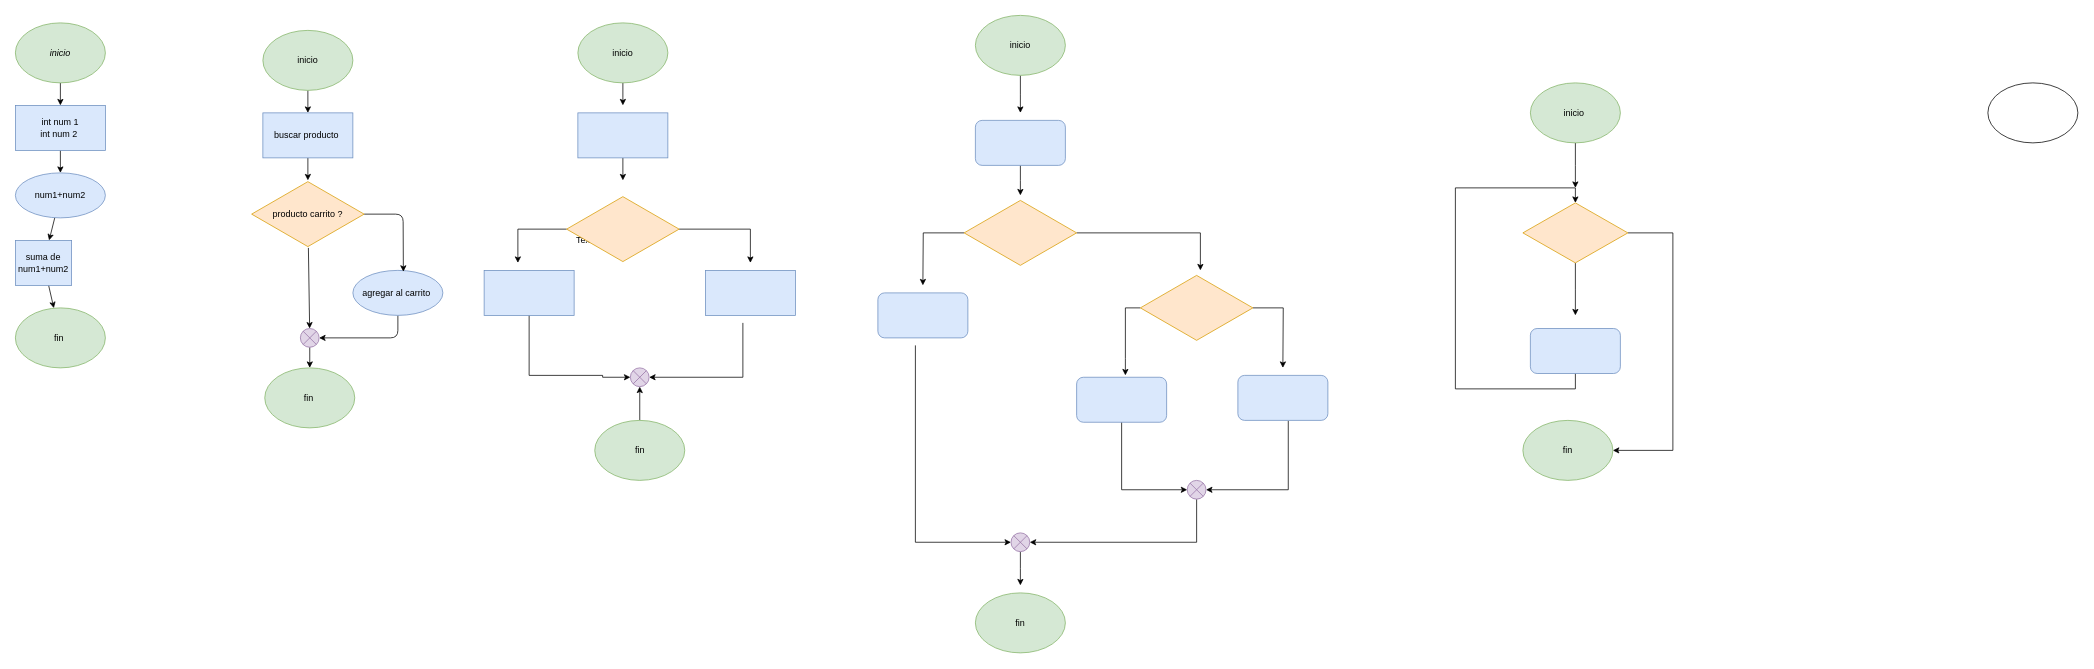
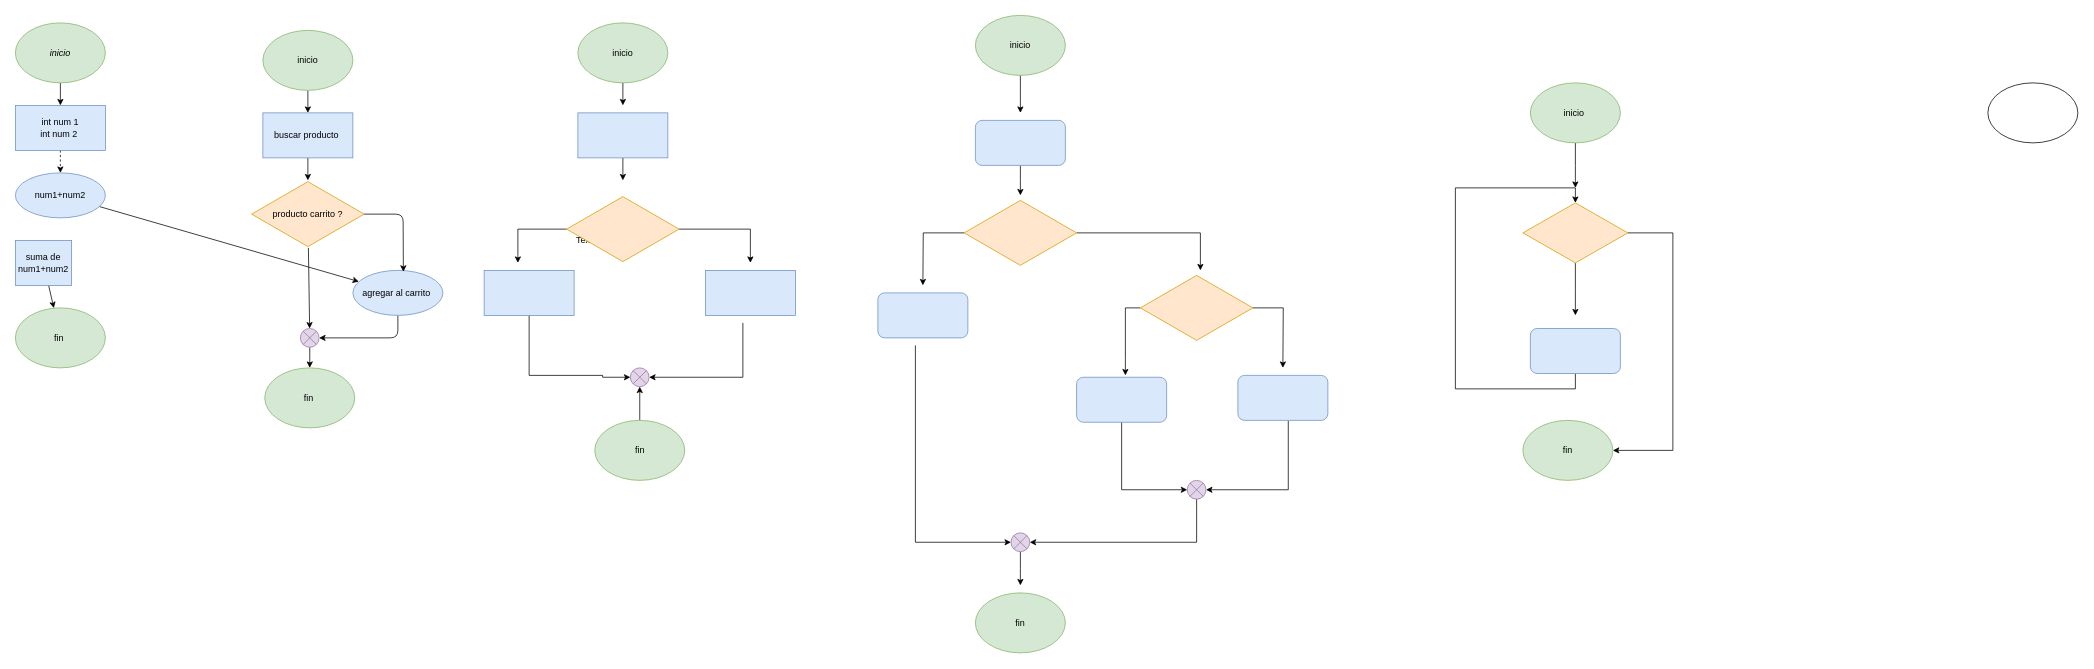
  <mxCell id="0" />
  <mxCell id="1" parent="0" />
  <mxCell id="2" value="" style="edgeStyle=none;html=1;" parent="1" source="3" target="7" edge="1"><mxGeometry relative="1" as="geometry" /></mxCell>
  <mxCell id="3" value="inicio" style="ellipse;whiteSpace=wrap;html=1;fontStyle=2;fillColor=#d5e8d4;strokeColor=#82b366;" parent="1" vertex="1"><mxGeometry x="20" y="30" width="120" height="80" as="geometry" /></mxCell>
- <mxCell id="4" value="" style="edgeStyle=none;html=1;" parent="1" source="5" target="9" edge="1"><mxGeometry relative="1" as="geometry" /></mxCell>
+ <mxCell id="4" value="" style="edgeStyle=none;html=1;" parent="1" source="5" target="15" edge="1"><mxGeometry relative="1" as="geometry" /></mxCell>
  <mxCell id="5" value="num1+num2" style="ellipse;whiteSpace=wrap;html=1;fillColor=#dae8fc;strokeColor=#6c8ebf;" parent="1" vertex="1"><mxGeometry x="20" y="230" width="120" height="60" as="geometry" /></mxCell>
- <mxCell id="6" value="" style="edgeStyle=none;html=1;" parent="1" source="7" target="5" edge="1"><mxGeometry relative="1" as="geometry" /></mxCell>
+ <mxCell id="6" value="" style="edgeStyle=none;html=1;dashed=1;" parent="1" source="7" target="5" edge="1"><mxGeometry relative="1" as="geometry" /></mxCell>
  <mxCell id="7" value="int num 1&lt;br&gt;int num 2&amp;nbsp;" style="rounded=0;whiteSpace=wrap;html=1;fillColor=#dae8fc;strokeColor=#6c8ebf;" parent="1" vertex="1"><mxGeometry x="20" y="140" width="120" height="60" as="geometry" /></mxCell>
  <mxCell id="8" value="" style="edgeStyle=none;html=1;" parent="1" source="9" target="10" edge="1"><mxGeometry relative="1" as="geometry" /></mxCell>
  <mxCell id="9" value="suma de num1+num2" style="rounded=0;whiteSpace=wrap;html=1;fillColor=#dae8fc;strokeColor=#6c8ebf;" parent="1" vertex="1"><mxGeometry x="20" y="320" width="75" height="60" as="geometry" /></mxCell>
  <mxCell id="10" value="fin&amp;nbsp;&lt;br&gt;" style="ellipse;whiteSpace=wrap;html=1;fillColor=#d5e8d4;strokeColor=#82b366;" parent="1" vertex="1"><mxGeometry x="20" y="410" width="120" height="80" as="geometry" /></mxCell>
  <mxCell id="11" value="" style="edgeStyle=none;html=1;" parent="1" source="12" edge="1"><mxGeometry relative="1" as="geometry"><mxPoint x="410" y="150" as="targetPoint" /></mxGeometry></mxCell>
  <mxCell id="12" value="inicio" style="ellipse;whiteSpace=wrap;html=1;fillColor=#d5e8d4;strokeColor=#82b366;" parent="1" vertex="1"><mxGeometry x="350" y="40" width="120" height="80" as="geometry" /></mxCell>
  <mxCell id="13" value="" style="edgeStyle=none;html=1;" parent="1" edge="1"><mxGeometry relative="1" as="geometry"><mxPoint x="410" y="240" as="targetPoint" /><mxPoint x="410" y="210" as="sourcePoint" /></mxGeometry></mxCell>
  <mxCell id="14" style="edgeStyle=none;html=1;entryX=1;entryY=0.5;entryDx=0;entryDy=0;" parent="1" source="15" target="21" edge="1"><mxGeometry relative="1" as="geometry"><Array as="points"><mxPoint x="530" y="450" /></Array></mxGeometry></mxCell>
  <mxCell id="15" value="agregar al carrito&amp;nbsp;" style="ellipse;whiteSpace=wrap;html=1;fillColor=#dae8fc;strokeColor=#6c8ebf;" parent="1" vertex="1"><mxGeometry x="470" y="360" width="120" height="60" as="geometry" /></mxCell>
  <mxCell id="16" value="fin&amp;nbsp;" style="ellipse;whiteSpace=wrap;html=1;fillColor=#d5e8d4;strokeColor=#82b366;" parent="1" vertex="1"><mxGeometry x="352.5" y="490" width="120" height="80" as="geometry" /></mxCell>
  <mxCell id="17" style="edgeStyle=none;html=1;entryX=0.561;entryY=0.03;entryDx=0;entryDy=0;entryPerimeter=0;" parent="1" source="19" target="15" edge="1"><mxGeometry relative="1" as="geometry"><Array as="points"><mxPoint x="537" y="285" /></Array></mxGeometry></mxCell>
  <mxCell id="18" value="" style="edgeStyle=none;html=1;" parent="1" source="19" target="21" edge="1"><mxGeometry relative="1" as="geometry" /></mxCell>
  <mxCell id="19" value="producto carrito ?" style="html=1;whiteSpace=wrap;aspect=fixed;shape=isoRectangle;fillColor=#ffe6cc;strokeColor=#d79b00;" parent="1" vertex="1"><mxGeometry x="335" y="240" width="150" height="90" as="geometry" /></mxCell>
  <mxCell id="20" value="" style="edgeStyle=none;html=1;" parent="1" source="21" target="16" edge="1"><mxGeometry relative="1" as="geometry" /></mxCell>
  <mxCell id="21" value="" style="shape=sumEllipse;perimeter=ellipsePerimeter;whiteSpace=wrap;html=1;backgroundOutline=1;fillColor=#e1d5e7;strokeColor=#9673a6;" parent="1" vertex="1"><mxGeometry x="400" y="437.5" width="25" height="25" as="geometry" /></mxCell>
  <mxCell id="22" value="Text" style="text;html=1;resizable=0;points=[];autosize=1;align=left;verticalAlign=top;spacingTop=-4;" parent="1" vertex="1"><mxGeometry x="766" y="310" width="40" height="20" as="geometry" /></mxCell>
  <mxCell id="23" style="edgeStyle=orthogonalEdgeStyle;rounded=0;orthogonalLoop=1;jettySize=auto;html=1;" parent="1" source="24" edge="1"><mxGeometry relative="1" as="geometry"><mxPoint x="830" y="140" as="targetPoint" /></mxGeometry></mxCell>
  <mxCell id="24" value="inicio" style="ellipse;whiteSpace=wrap;html=1;fillColor=#d5e8d4;strokeColor=#82b366;" parent="1" vertex="1"><mxGeometry x="770" y="30" width="120" height="80" as="geometry" /></mxCell>
  <mxCell id="25" style="edgeStyle=orthogonalEdgeStyle;rounded=0;orthogonalLoop=1;jettySize=auto;html=1;" parent="1" source="26" edge="1"><mxGeometry relative="1" as="geometry"><mxPoint x="830" y="240" as="targetPoint" /></mxGeometry></mxCell>
  <mxCell id="26" value="" style="rounded=0;whiteSpace=wrap;html=1;fillColor=#dae8fc;strokeColor=#6c8ebf;" parent="1" vertex="1"><mxGeometry x="770" y="150" width="120" height="60" as="geometry" /></mxCell>
  <mxCell id="27" value="" style="edgeStyle=orthogonalEdgeStyle;rounded=0;orthogonalLoop=1;jettySize=auto;html=1;" parent="1" source="29" edge="1"><mxGeometry relative="1" as="geometry"><mxPoint x="690" y="350" as="targetPoint" /><Array as="points"><mxPoint x="690" y="305" /><mxPoint x="690" y="340" /></Array></mxGeometry></mxCell>
  <mxCell id="28" style="edgeStyle=orthogonalEdgeStyle;rounded=0;orthogonalLoop=1;jettySize=auto;html=1;" parent="1" source="29" edge="1"><mxGeometry relative="1" as="geometry"><mxPoint x="1000" y="350" as="targetPoint" /><Array as="points"><mxPoint x="1000" y="305" /></Array></mxGeometry></mxCell>
  <mxCell id="29" value="" style="html=1;whiteSpace=wrap;aspect=fixed;shape=isoRectangle;fillColor=#ffe6cc;strokeColor=#d79b00;" parent="1" vertex="1"><mxGeometry x="755" y="260" width="150" height="90" as="geometry" /></mxCell>
  <mxCell id="30" style="edgeStyle=orthogonalEdgeStyle;rounded=0;orthogonalLoop=1;jettySize=auto;html=1;entryX=0;entryY=0.5;entryDx=0;entryDy=0;" parent="1" source="31" target="36" edge="1"><mxGeometry relative="1" as="geometry"><mxPoint x="760" y="540" as="targetPoint" /><Array as="points"><mxPoint x="705" y="500" /><mxPoint x="803" y="500" /><mxPoint x="803" y="503" /></Array></mxGeometry></mxCell>
  <mxCell id="31" value="" style="rounded=0;whiteSpace=wrap;html=1;fillColor=#dae8fc;strokeColor=#6c8ebf;" parent="1" vertex="1"><mxGeometry x="645" y="360" width="120" height="60" as="geometry" /></mxCell>
  <mxCell id="32" style="edgeStyle=orthogonalEdgeStyle;rounded=0;orthogonalLoop=1;jettySize=auto;html=1;entryX=1;entryY=0.5;entryDx=0;entryDy=0;" parent="1" target="36" edge="1"><mxGeometry relative="1" as="geometry"><mxPoint x="990" y="430" as="sourcePoint" /><Array as="points"><mxPoint x="990" y="503" /></Array></mxGeometry></mxCell>
  <mxCell id="33" value="" style="rounded=0;whiteSpace=wrap;html=1;fillColor=#dae8fc;strokeColor=#6c8ebf;" parent="1" vertex="1"><mxGeometry x="940" y="360" width="120" height="60" as="geometry" /></mxCell>
  <mxCell id="34" style="edgeStyle=orthogonalEdgeStyle;rounded=0;orthogonalLoop=1;jettySize=auto;html=1;entryX=0.5;entryY=1;entryDx=0;entryDy=0;" parent="1" source="35" target="36" edge="1"><mxGeometry relative="1" as="geometry" /></mxCell>
  <mxCell id="35" value="fin" style="ellipse;whiteSpace=wrap;html=1;fillColor=#d5e8d4;strokeColor=#82b366;" parent="1" vertex="1"><mxGeometry x="792.5" y="560" width="120" height="80" as="geometry" /></mxCell>
  <mxCell id="36" value="" style="shape=sumEllipse;perimeter=ellipsePerimeter;whiteSpace=wrap;html=1;backgroundOutline=1;fillColor=#e1d5e7;strokeColor=#9673a6;" parent="1" vertex="1"><mxGeometry x="840" y="490" width="25" height="25" as="geometry" /></mxCell>
  <mxCell id="37" style="edgeStyle=orthogonalEdgeStyle;rounded=0;orthogonalLoop=1;jettySize=auto;html=1;" parent="1" source="38" edge="1"><mxGeometry relative="1" as="geometry"><mxPoint x="1360" y="150" as="targetPoint" /></mxGeometry></mxCell>
  <mxCell id="38" value="inicio" style="ellipse;whiteSpace=wrap;html=1;fillColor=#d5e8d4;strokeColor=#82b366;" parent="1" vertex="1"><mxGeometry x="1300" width="120" height="80" as="geometry" y="20" /></mxCell>
  <mxCell id="39" style="edgeStyle=orthogonalEdgeStyle;rounded=0;orthogonalLoop=1;jettySize=auto;html=1;" parent="1" source="40" edge="1"><mxGeometry relative="1" as="geometry"><mxPoint x="1360" y="260" as="targetPoint" /></mxGeometry></mxCell>
  <mxCell id="40" value="" style="rounded=1;whiteSpace=wrap;html=1;fillColor=#dae8fc;strokeColor=#6c8ebf;" parent="1" vertex="1"><mxGeometry x="1300" y="160" width="120" height="60" as="geometry" /></mxCell>
  <mxCell id="41" style="edgeStyle=orthogonalEdgeStyle;rounded=0;orthogonalLoop=1;jettySize=auto;html=1;" parent="1" source="43" edge="1"><mxGeometry relative="1" as="geometry"><mxPoint x="1230" y="380" as="targetPoint" /></mxGeometry></mxCell>
  <mxCell id="42" style="edgeStyle=orthogonalEdgeStyle;rounded=0;orthogonalLoop=1;jettySize=auto;html=1;" parent="1" source="43" edge="1"><mxGeometry relative="1" as="geometry"><mxPoint x="1600" y="360" as="targetPoint" /><Array as="points"><mxPoint x="1600" y="310" /></Array></mxGeometry></mxCell>
  <mxCell id="43" value="" style="html=1;whiteSpace=wrap;aspect=fixed;shape=isoRectangle;fillColor=#ffe6cc;strokeColor=#d79b00;" parent="1" vertex="1"><mxGeometry x="1285" y="265" width="150" height="90" as="geometry" /></mxCell>
  <mxCell id="44" style="edgeStyle=orthogonalEdgeStyle;rounded=0;orthogonalLoop=1;jettySize=auto;html=1;" parent="1" source="46" edge="1"><mxGeometry relative="1" as="geometry"><mxPoint x="1500" y="500" as="targetPoint" /></mxGeometry></mxCell>
  <mxCell id="45" style="edgeStyle=orthogonalEdgeStyle;rounded=0;orthogonalLoop=1;jettySize=auto;html=1;" parent="1" source="46" edge="1"><mxGeometry relative="1" as="geometry"><mxPoint x="1710" y="490" as="targetPoint" /></mxGeometry></mxCell>
  <mxCell id="46" value="" style="html=1;whiteSpace=wrap;aspect=fixed;shape=isoRectangle;fillColor=#ffe6cc;strokeColor=#d79b00;" parent="1" vertex="1"><mxGeometry x="1520" y="365" width="150" height="90" as="geometry" /></mxCell>
  <mxCell id="47" style="edgeStyle=orthogonalEdgeStyle;rounded=0;orthogonalLoop=1;jettySize=auto;html=1;entryX=0;entryY=0.5;entryDx=0;entryDy=0;exitX=0.417;exitY=1.167;exitDx=0;exitDy=0;exitPerimeter=0;" parent="1" source="48" target="57" edge="1"><mxGeometry relative="1" as="geometry"><Array as="points"><mxPoint x="1220" y="723" /></Array></mxGeometry></mxCell>
  <mxCell id="48" value="" style="rounded=1;whiteSpace=wrap;html=1;fillColor=#dae8fc;strokeColor=#6c8ebf;" parent="1" vertex="1"><mxGeometry x="1170" y="390" width="120" height="60" as="geometry" /></mxCell>
  <mxCell id="49" style="edgeStyle=orthogonalEdgeStyle;rounded=0;orthogonalLoop=1;jettySize=auto;html=1;entryX=0;entryY=0.5;entryDx=0;entryDy=0;exitX=0.5;exitY=1;exitDx=0;exitDy=0;" parent="1" source="50" target="55" edge="1"><mxGeometry relative="1" as="geometry" /></mxCell>
  <mxCell id="50" value="" style="rounded=1;whiteSpace=wrap;html=1;fillColor=#dae8fc;strokeColor=#6c8ebf;" parent="1" vertex="1"><mxGeometry x="1435" y="502.5" width="120" height="60" as="geometry" /></mxCell>
  <mxCell id="51" style="edgeStyle=orthogonalEdgeStyle;rounded=0;orthogonalLoop=1;jettySize=auto;html=1;entryX=1;entryY=0.5;entryDx=0;entryDy=0;exitX=0.56;exitY=1.007;exitDx=0;exitDy=0;exitPerimeter=0;" parent="1" source="52" target="55" edge="1"><mxGeometry relative="1" as="geometry" /></mxCell>
  <mxCell id="52" value="" style="rounded=1;whiteSpace=wrap;html=1;fillColor=#dae8fc;strokeColor=#6c8ebf;" parent="1" vertex="1"><mxGeometry x="1650" y="500" width="120" height="60" as="geometry" /></mxCell>
  <mxCell id="53" value="fin" style="ellipse;whiteSpace=wrap;html=1;fillColor=#d5e8d4;strokeColor=#82b366;" parent="1" vertex="1"><mxGeometry x="1300" y="790" width="120" height="80" as="geometry" /></mxCell>
  <mxCell id="54" style="edgeStyle=orthogonalEdgeStyle;rounded=0;orthogonalLoop=1;jettySize=auto;html=1;entryX=1;entryY=0.5;entryDx=0;entryDy=0;exitX=0.5;exitY=1;exitDx=0;exitDy=0;" parent="1" source="55" target="57" edge="1"><mxGeometry relative="1" as="geometry" /></mxCell>
  <mxCell id="55" value="" style="shape=sumEllipse;perimeter=ellipsePerimeter;whiteSpace=wrap;html=1;backgroundOutline=1;fillColor=#e1d5e7;strokeColor=#9673a6;" parent="1" vertex="1"><mxGeometry x="1582.5" y="640" width="25" height="25" as="geometry" /></mxCell>
  <mxCell id="56" style="edgeStyle=orthogonalEdgeStyle;rounded=0;orthogonalLoop=1;jettySize=auto;html=1;" parent="1" source="57" edge="1"><mxGeometry relative="1" as="geometry"><mxPoint x="1360" y="780" as="targetPoint" /></mxGeometry></mxCell>
  <mxCell id="57" value="" style="shape=sumEllipse;perimeter=ellipsePerimeter;whiteSpace=wrap;html=1;backgroundOutline=1;fillColor=#e1d5e7;strokeColor=#9673a6;" parent="1" vertex="1"><mxGeometry x="1347.5" y="710" width="25" height="25" as="geometry" /></mxCell>
  <mxCell id="58" style="edgeStyle=orthogonalEdgeStyle;rounded=0;orthogonalLoop=1;jettySize=auto;html=1;" parent="1" source="59" edge="1"><mxGeometry relative="1" as="geometry"><mxPoint x="2100" y="250" as="targetPoint" /></mxGeometry></mxCell>
  <mxCell id="59" value="inicio&amp;nbsp;" style="ellipse;whiteSpace=wrap;html=1;fillColor=#d5e8d4;strokeColor=#82b366;" parent="1" vertex="1"><mxGeometry x="2040" y="110" width="120" height="80" as="geometry" /></mxCell>
  <mxCell id="60" style="edgeStyle=orthogonalEdgeStyle;rounded=0;orthogonalLoop=1;jettySize=auto;html=1;" parent="1" source="62" edge="1"><mxGeometry relative="1" as="geometry"><mxPoint x="2100" y="420" as="targetPoint" /></mxGeometry></mxCell>
  <mxCell id="61" style="edgeStyle=orthogonalEdgeStyle;rounded=0;orthogonalLoop=1;jettySize=auto;html=1;exitX=1;exitY=0.5;exitDx=0;exitDy=0;entryX=1;entryY=0.5;entryDx=0;entryDy=0;" parent="1" source="62" target="65" edge="1"><mxGeometry relative="1" as="geometry"><Array as="points"><mxPoint x="2230" y="310" /><mxPoint x="2230" y="600" /></Array></mxGeometry></mxCell>
  <mxCell id="62" value="" style="rhombus;whiteSpace=wrap;html=1;fillColor=#ffe6cc;strokeColor=#d79b00;" parent="1" vertex="1"><mxGeometry x="2030" y="270" width="140" height="80" as="geometry" /></mxCell>
  <mxCell id="63" style="edgeStyle=orthogonalEdgeStyle;rounded=0;orthogonalLoop=1;jettySize=auto;html=1;entryX=0.5;entryY=0;entryDx=0;entryDy=0;exitX=0.5;exitY=1;exitDx=0;exitDy=0;" parent="1" source="64" target="62" edge="1"><mxGeometry relative="1" as="geometry"><Array as="points"><mxPoint x="2100" y="518" /><mxPoint x="1940" y="518" /><mxPoint x="1940" y="250" /><mxPoint x="2100" y="250" /></Array></mxGeometry></mxCell>
  <mxCell id="64" value="" style="rounded=1;whiteSpace=wrap;html=1;fillColor=#dae8fc;strokeColor=#6c8ebf;" parent="1" vertex="1"><mxGeometry x="2040" y="437.5" width="120" height="60" as="geometry" /></mxCell>
  <mxCell id="65" value="fin" style="ellipse;whiteSpace=wrap;html=1;fillColor=#d5e8d4;strokeColor=#82b366;" parent="1" vertex="1"><mxGeometry x="2030" y="560" width="120" height="80" as="geometry" /></mxCell>
  <mxCell id="66" value="" style="ellipse;whiteSpace=wrap;html=1;" parent="1" vertex="1"><mxGeometry x="2650" y="110" width="120" height="80" as="geometry" /></mxCell>
  <mxCell id="67" value="buscar producto&amp;nbsp;" style="rounded=0;whiteSpace=wrap;html=1;fillColor=#dae8fc;strokeColor=#6c8ebf;" parent="1" vertex="1"><mxGeometry x="350" y="150" width="120" height="60" as="geometry" /></mxCell>
